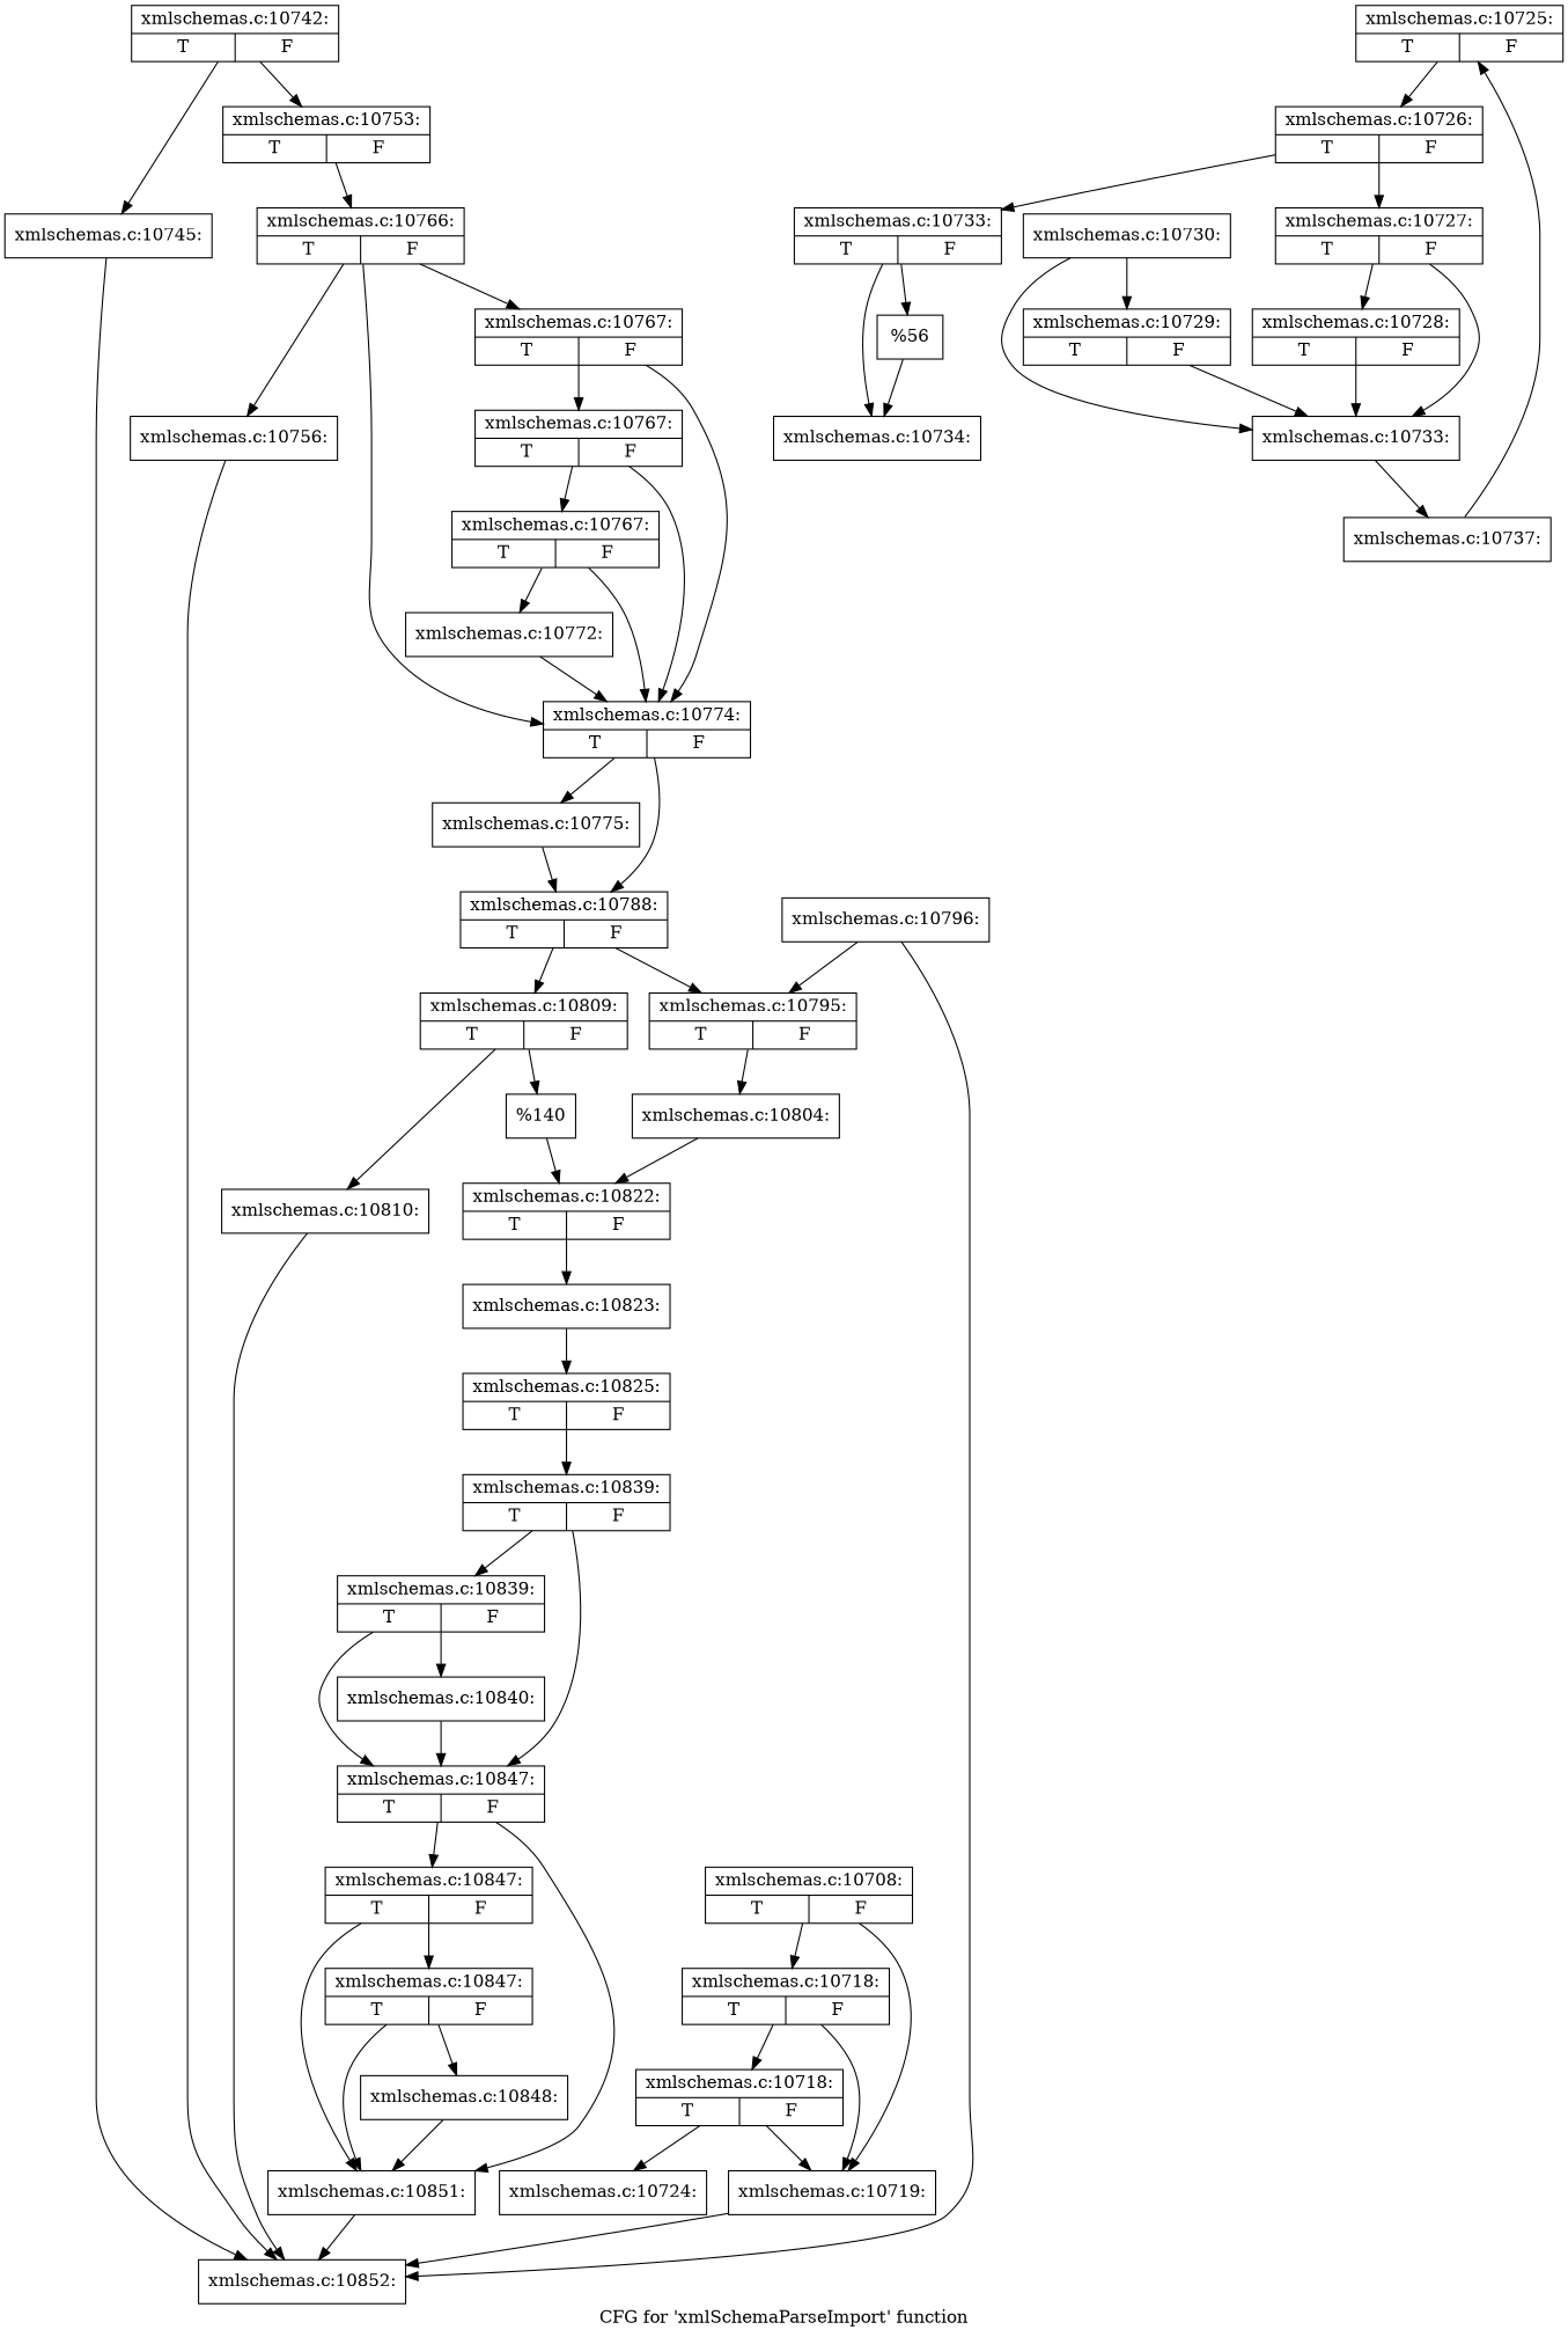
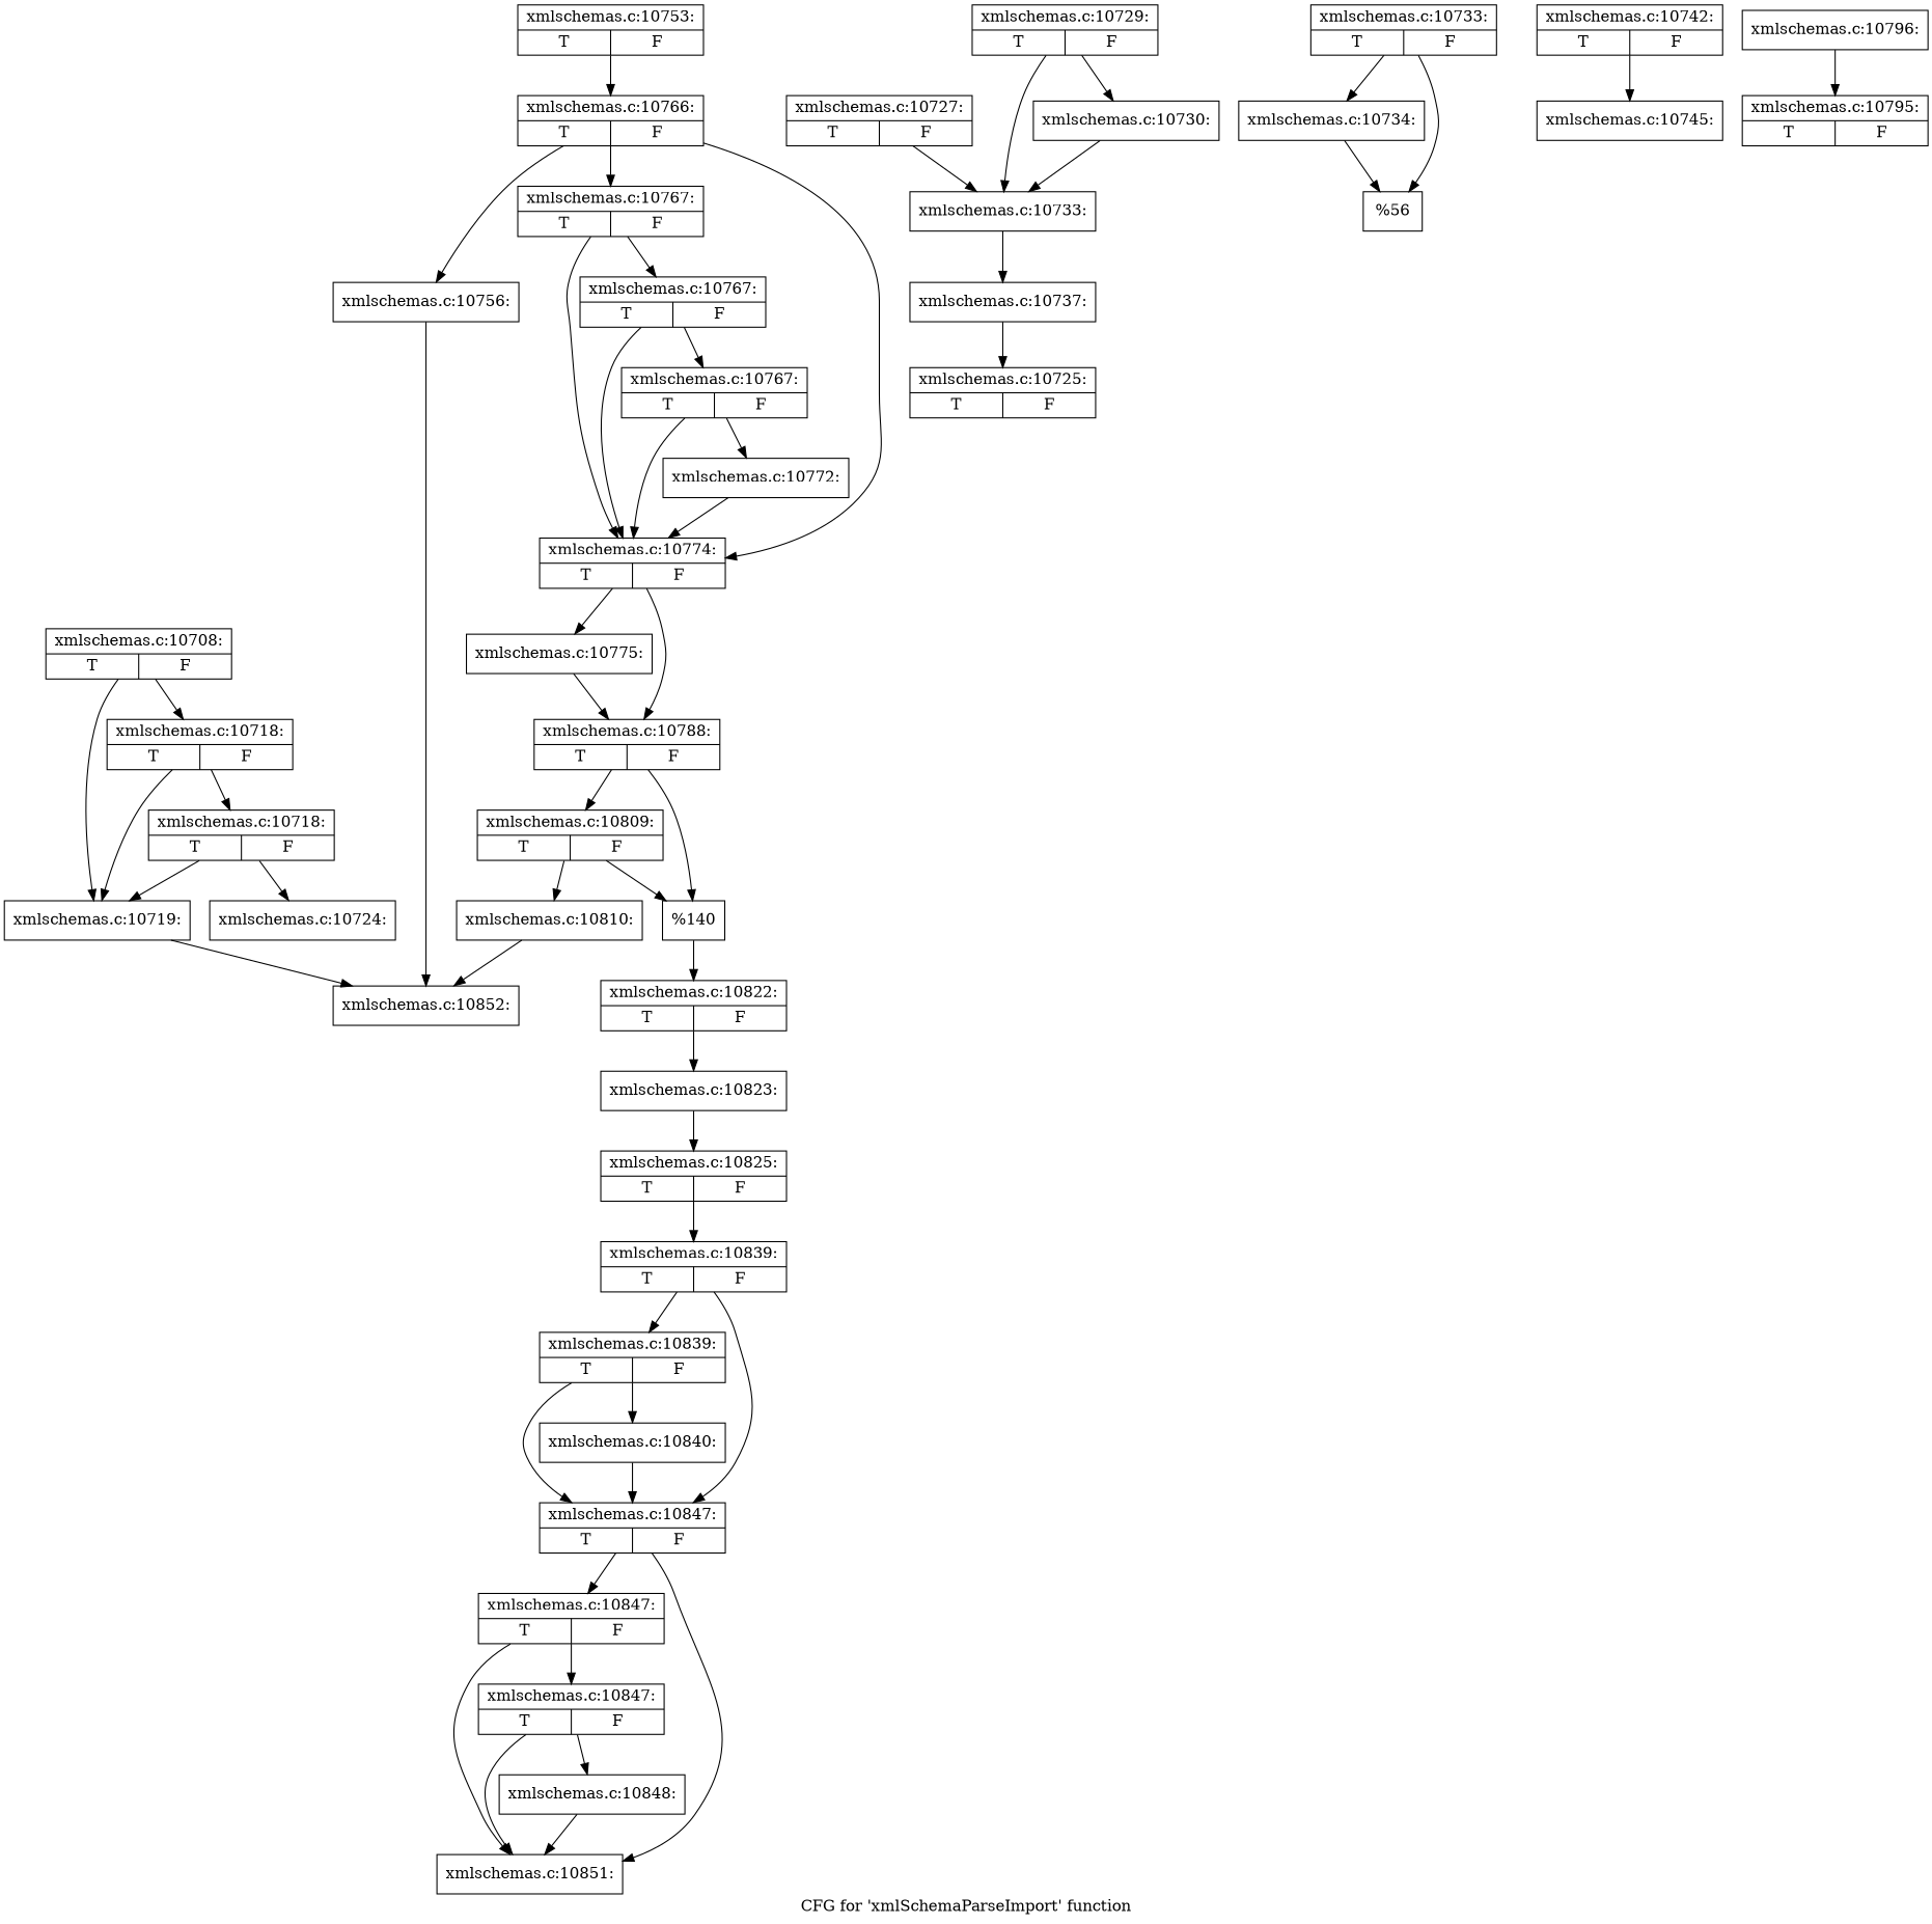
  digraph {
    label="CFG for 'xmlSchemaParseImport' function"
    node [shape=record]
    n1 [label="{xmlschemas.c:10708:|{<s0>T|<s1>F}}"]
    n2 [label="{xmlschemas.c:10719:}"]
    n3 [label="{xmlschemas.c:10718:|{<s0>T|<s1>F}}"]
    n4 [label="{xmlschemas.c:10852:}"]
    n5 [label="{xmlschemas.c:10718:|{<s0>T|<s1>F}}"]
    n6 [label="{xmlschemas.c:10724:}"]
    n7 [label="{xmlschemas.c:10725:|{<s0>T|<s1>F}}"]
-   n8 [label="{xmlschemas.c:10726:|{<s0>T|<s1>F}}"]
    n9 [label="{xmlschemas.c:10727:|{<s0>T|<s1>F}}"]
    n10 [label="{xmlschemas.c:10733:|{<s0>T|<s1>F}}"]
    n11 [label="{xmlschemas.c:10742:|{<s0>T|<s1>F}}"]
    n12 [label="{xmlschemas.c:10745:}"]
    n13 [label="{xmlschemas.c:10753:|{<s0>T|<s1>F}}"]
    n14 [label="{xmlschemas.c:10733:}"]
-   n15 [label="{xmlschemas.c:10728:|{<s0>T|<s1>F}}"]
    n16 [label="{xmlschemas.c:10734:}"]
    n17 [label="{%56}"]
    n18 [label="{xmlschemas.c:10766:|{<s0>T|<s1>F}}"]
    n19 [label="{xmlschemas.c:10737:}"]
    n20 [label="{xmlschemas.c:10729:|{<s0>T|<s1>F}}"]
    n21 [label="{xmlschemas.c:10730:}"]
    n22 [label="{xmlschemas.c:10756:}"]
    n23 [label="{xmlschemas.c:10767:|{<s0>T|<s1>F}}"]
    n24 [label="{xmlschemas.c:10774:|{<s0>T|<s1>F}}"]
    n25 [label="{xmlschemas.c:10767:|{<s0>T|<s1>F}}"]
    n26 [label="{xmlschemas.c:10775:}"]
    n27 [label="{xmlschemas.c:10788:|{<s0>T|<s1>F}}"]
    n28 [label="{xmlschemas.c:10767:|{<s0>T|<s1>F}}"]
    n29 [label="{xmlschemas.c:10795:|{<s0>T|<s1>F}}"]
    n30 [label="{xmlschemas.c:10809:|{<s0>T|<s1>F}}"]
    n31 [label="{xmlschemas.c:10772:}"]
-   n32 [label="{xmlschemas.c:10804:}"]
    n33 [label="{xmlschemas.c:10810:}"]
    n34 [label="{%140}"]
    n35 [label="{xmlschemas.c:10796:}"]
    n36 [label="{xmlschemas.c:10822:|{<s0>T|<s1>F}}"]
    n37 [label="{xmlschemas.c:10823:}"]
    n38 [label="{xmlschemas.c:10825:|{<s0>T|<s1>F}}"]
    n39 [label="{xmlschemas.c:10839:|{<s0>T|<s1>F}}"]
    n40 [label="{xmlschemas.c:10839:|{<s0>T|<s1>F}}"]
    n41 [label="{xmlschemas.c:10847:|{<s0>T|<s1>F}}"]
    n42 [label="{xmlschemas.c:10840:}"]
    n43 [label="{xmlschemas.c:10847:|{<s0>T|<s1>F}}"]
    n44 [label="{xmlschemas.c:10851:}"]
    n45 [label="{xmlschemas.c:10847:|{<s0>T|<s1>F}}"]
    n46 [label="{xmlschemas.c:10848:}"]
    n1 -> n2
    n1 -> n3
    n2 -> n4
    n3 -> n2
    n3 -> n5
    n5 -> n2
    n5 -> n6
-   n7 -> n8
-   n8 -> n9
-   n8 -> n10
    n9 -> n14
-   n9 -> n15
    n10 -> n16
    n10 -> n17
    n11 -> n12
-   n11 -> n13
-   n12 -> n4
    n13 -> n18
    n14 -> n19
-   n15 -> n14
-   n17 -> n16
+   n16 -> n17
    n18 -> n22
    n18 -> n23
    n18 -> n24
    n19 -> n7
    n20 -> n14
-   n21 -> n20
+   n20 -> n21
    n21 -> n14
    n22 -> n4
    n23 -> n24
    n23 -> n25
    n24 -> n26
    n24 -> n27
    n25 -> n24
    n25 -> n28
    n26 -> n27
-   n27 -> n29
+   n27 -> n34
    n27 -> n30
    n28 -> n24
    n28 -> n31
-   n29 -> n32
    n30 -> n33
    n30 -> n34
    n31 -> n24
-   n32 -> n36
    n33 -> n4
    n34 -> n36
-   n35 -> n4
    n35 -> n29
    n36 -> n37
    n37 -> n38
    n38 -> n39
    n39 -> n40
    n39 -> n41
    n40 -> n41
    n40 -> n42
    n41 -> n43
    n41 -> n44
    n42 -> n41
    n43 -> n44
    n43 -> n45
-   n44 -> n4
    n45 -> n44
    n45 -> n46
    n46 -> n44
  }
